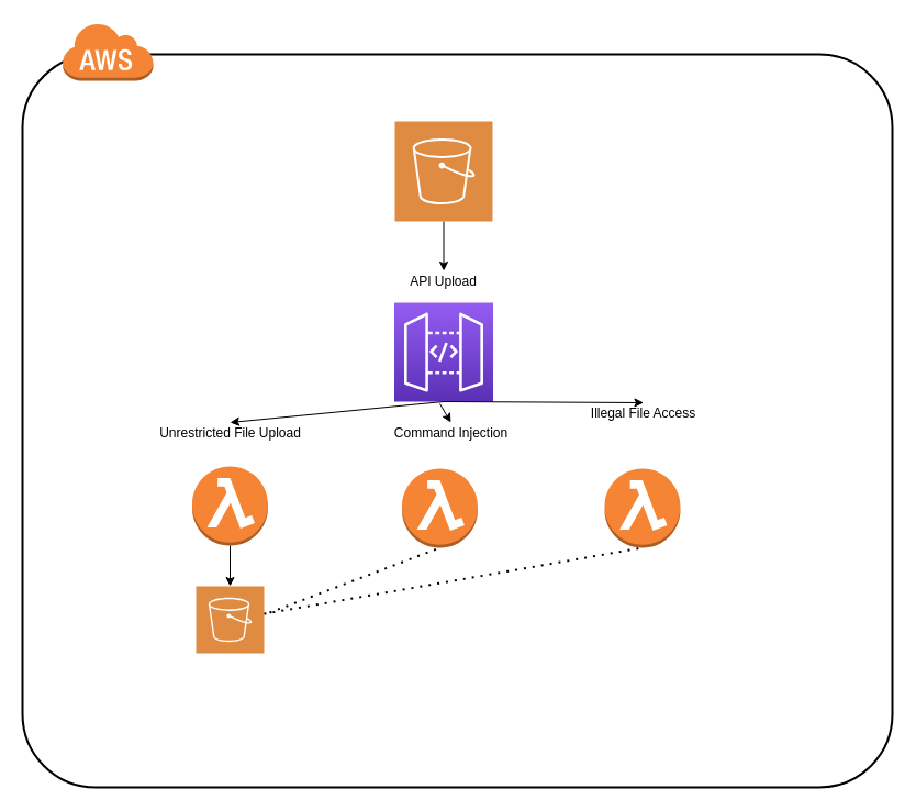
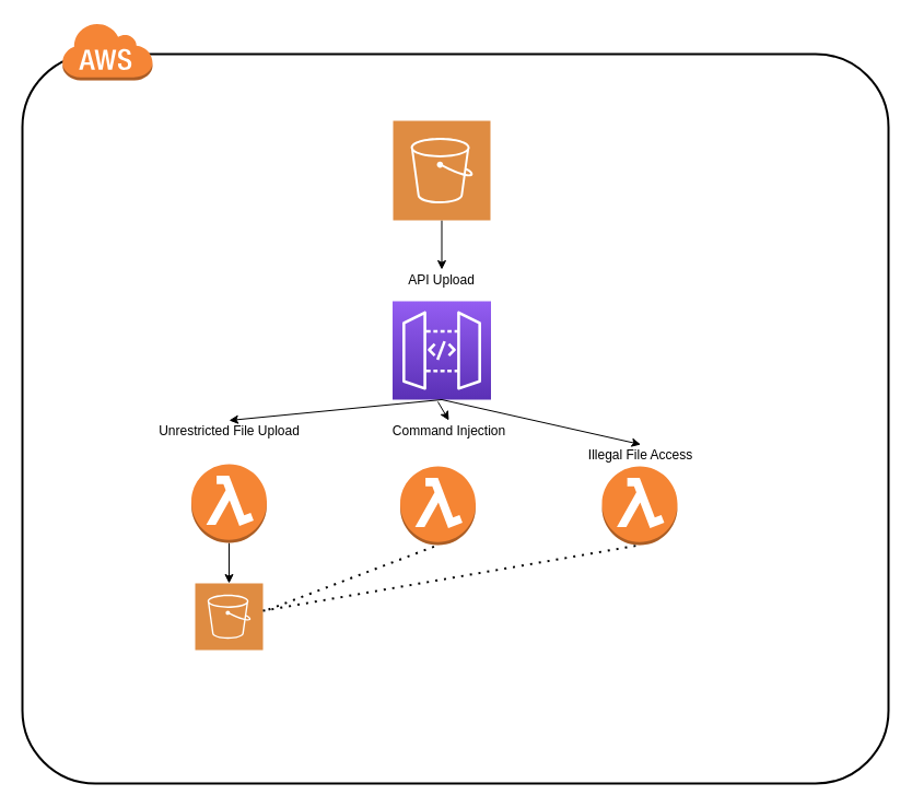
  <mxCell id="0" />
  <mxCell id="1" parent="0" />
  <mxCell id="2" value="" style="rounded=1;arcSize=10;dashed=0;fillColor=none;gradientColor=none;strokeWidth=2;" parent="1" vertex="1"><mxGeometry x="20" y="49" width="792" height="667" as="geometry" /></mxCell>
  <mxCell id="3" value="" style="edgeStyle=orthogonalEdgeStyle;rounded=0;orthogonalLoop=1;jettySize=auto;html=1;" parent="1" source="4" target="10" edge="1"><mxGeometry relative="1" as="geometry" /></mxCell>
  <mxCell id="4" value="" style="pointerEvents=1;shadow=0;dashed=0;html=1;strokeColor=none;fillColor=#DF8C42;labelPosition=center;verticalLabelPosition=bottom;verticalAlign=top;align=center;outlineConnect=0;shape=mxgraph.veeam2.aws_s3;" parent="1" vertex="1"><mxGeometry x="359" y="110" width="89" height="91" as="geometry" /></mxCell>
  <mxCell id="5" value="" style="points=[[0,0,0],[0.25,0,0],[0.5,0,0],[0.75,0,0],[1,0,0],[0,1,0],[0.25,1,0],[0.5,1,0],[0.75,1,0],[1,1,0],[0,0.25,0],[0,0.5,0],[0,0.75,0],[1,0.25,0],[1,0.5,0],[1,0.75,0]];outlineConnect=0;fontColor=#232F3E;gradientColor=#945DF2;gradientDirection=north;fillColor=#5A30B5;strokeColor=#ffffff;dashed=0;verticalLabelPosition=bottom;verticalAlign=top;align=center;html=1;fontSize=12;fontStyle=0;aspect=fixed;shape=mxgraph.aws4.resourceIcon;resIcon=mxgraph.aws4.api_gateway;" parent="1" vertex="1"><mxGeometry x="358.5" y="275" width="90" height="90" as="geometry" /></mxCell>
  <mxCell id="6" value="" style="edgeStyle=orthogonalEdgeStyle;rounded=0;orthogonalLoop=1;jettySize=auto;html=1;" parent="1" source="7" target="15" edge="1"><mxGeometry relative="1" as="geometry" /></mxCell>
  <mxCell id="7" value="" style="outlineConnect=0;dashed=0;verticalLabelPosition=bottom;verticalAlign=top;align=center;html=1;shape=mxgraph.aws3.lambda_function;fillColor=#F58534;gradientColor=none;" parent="1" vertex="1"><mxGeometry x="174.5" y="424" width="69" height="72" as="geometry" /></mxCell>
  <mxCell id="8" value="" style="outlineConnect=0;dashed=0;verticalLabelPosition=bottom;verticalAlign=top;align=center;html=1;shape=mxgraph.aws3.lambda_function;fillColor=#F58534;gradientColor=none;" parent="1" vertex="1"><mxGeometry x="550" y="426" width="69" height="72" as="geometry" /></mxCell>
  <mxCell id="9" value="" style="outlineConnect=0;dashed=0;verticalLabelPosition=bottom;verticalAlign=top;align=center;html=1;shape=mxgraph.aws3.lambda_function;fillColor=#F58534;gradientColor=none;" parent="1" vertex="1"><mxGeometry x="365.5" y="426" width="69" height="72" as="geometry" /></mxCell>
  <mxCell id="10" value="API Upload" style="text;html=1;strokeColor=none;fillColor=none;align=center;verticalAlign=middle;whiteSpace=wrap;rounded=0;" parent="1" vertex="1"><mxGeometry x="350" y="246" width="107" height="20" as="geometry" /></mxCell>
  <mxCell id="11" value="Command Injection" style="text;html=1;strokeColor=none;fillColor=none;align=center;verticalAlign=middle;whiteSpace=wrap;rounded=0;" parent="1" vertex="1"><mxGeometry x="356.5" y="384" width="107" height="20" as="geometry" /></mxCell>
- <mxCell id="12" value="Illegal File Access" style="text;html=1;strokeColor=none;fillColor=none;align=center;verticalAlign=middle;whiteSpace=wrap;rounded=0;" parent="1" vertex="1"><mxGeometry x="532" y="366" width="107" height="20" as="geometry" /></mxCell>
+ <mxCell id="12" value="Illegal File Access" style="text;html=1;strokeColor=none;fillColor=none;align=center;verticalAlign=middle;whiteSpace=wrap;rounded=0;" parent="1" vertex="1"><mxGeometry x="532" y="406" width="107" height="20" as="geometry" /></mxCell>
  <mxCell id="13" value="Unrestricted File Upload" style="text;html=1;strokeColor=none;fillColor=none;align=center;verticalAlign=middle;whiteSpace=wrap;rounded=0;" parent="1" vertex="1"><mxGeometry x="138.5" y="384" width="141" height="20" as="geometry" /></mxCell>
  <mxCell id="14" value="" style="dashed=0;html=1;shape=mxgraph.aws3.cloud;fillColor=#F58536;gradientColor=none;dashed=0;" parent="1" vertex="1"><mxGeometry x="56" y="20" width="83" height="53" as="geometry" /></mxCell>
  <mxCell id="15" value="" style="pointerEvents=1;shadow=0;dashed=0;html=1;strokeColor=none;fillColor=#DF8C42;labelPosition=center;verticalLabelPosition=bottom;verticalAlign=top;align=center;outlineConnect=0;shape=mxgraph.veeam2.aws_s3;" parent="1" vertex="1"><mxGeometry x="178" y="533" width="62" height="61" as="geometry" /></mxCell>
  <mxCell id="16" value="" style="endArrow=classic;html=1;exitX=0.5;exitY=1;exitDx=0;exitDy=0;exitPerimeter=0;entryX=0.5;entryY=0;entryDx=0;entryDy=0;" parent="1" source="5" target="13" edge="1"><mxGeometry width="50" height="50" relative="1" as="geometry"><mxPoint x="348" y="417" as="sourcePoint" /><mxPoint x="398" y="367" as="targetPoint" /></mxGeometry></mxCell>
  <mxCell id="17" value="" style="endArrow=classic;html=1;entryX=0.5;entryY=0;entryDx=0;entryDy=0;exitX=0.5;exitY=1;exitDx=0;exitDy=0;exitPerimeter=0;" parent="1" source="5" target="12" edge="1"><mxGeometry width="50" height="50" relative="1" as="geometry"><mxPoint x="348" y="417" as="sourcePoint" /><mxPoint x="398" y="367" as="targetPoint" /></mxGeometry></mxCell>
  <mxCell id="18" value="" style="endArrow=classic;html=1;entryX=0.5;entryY=0;entryDx=0;entryDy=0;" parent="1" target="11" edge="1"><mxGeometry width="50" height="50" relative="1" as="geometry"><mxPoint x="400" y="367" as="sourcePoint" /><mxPoint x="398" y="367" as="targetPoint" /></mxGeometry></mxCell>
  <mxCell id="19" value="" style="endArrow=none;dashed=1;html=1;dashPattern=1 3;strokeWidth=2;entryX=0.5;entryY=1;entryDx=0;entryDy=0;entryPerimeter=0;exitX=1.081;exitY=0.393;exitDx=0;exitDy=0;exitPerimeter=0;" parent="1" source="15" target="9" edge="1"><mxGeometry width="50" height="50" relative="1" as="geometry"><mxPoint x="348" y="417" as="sourcePoint" /><mxPoint x="398" y="367" as="targetPoint" /></mxGeometry></mxCell>
  <mxCell id="20" value="" style="endArrow=none;dashed=1;html=1;dashPattern=1 3;strokeWidth=2;entryX=0.5;entryY=1;entryDx=0;entryDy=0;entryPerimeter=0;" parent="1" source="15" target="8" edge="1"><mxGeometry width="50" height="50" relative="1" as="geometry"><mxPoint x="255.022" y="566.973" as="sourcePoint" /><mxPoint x="410" y="508" as="targetPoint" /></mxGeometry></mxCell>
